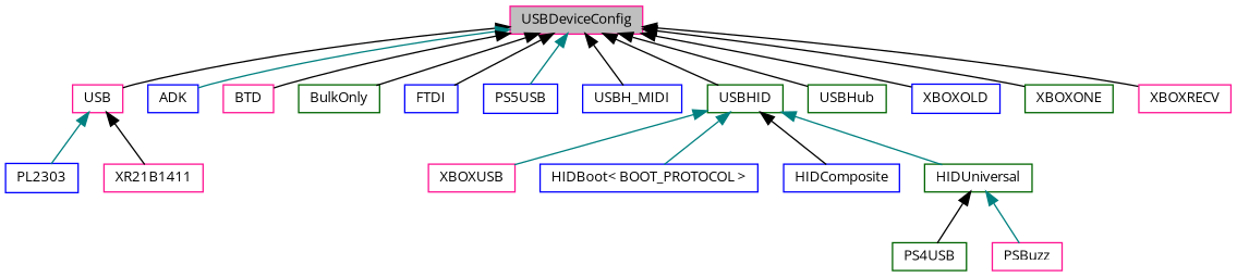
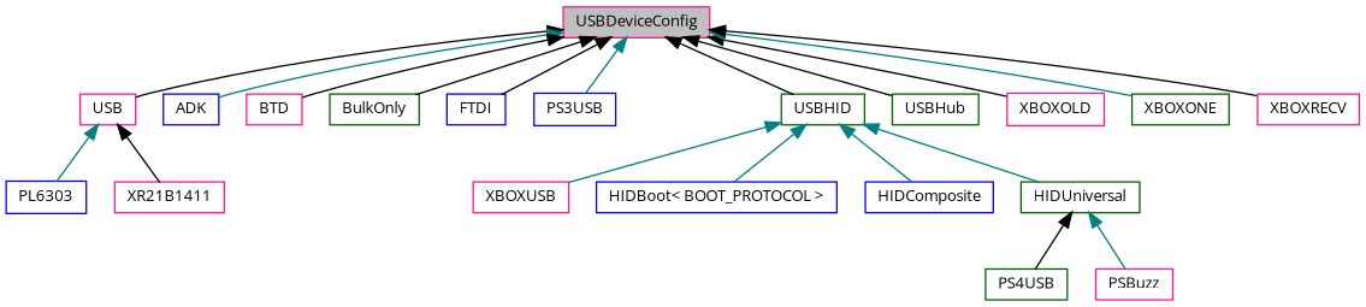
  digraph {
    fontname="Open Sans"
    node [color=blue fillcolor=white fontname="Open Sans" fontsize=10 shape=record style=filled]
    edge [color=black dir=back fontname="Open Sans" fontsize=10 labelfontname=Helvetica labelfontsize=10 style=solid]
    n1 [color=deeppink fillcolor=grey75 fontcolor=black height=0.2 label=USBDeviceConfig width=0.4]
    n2 [color=deeppink height=0.2 label=USB width=0.4]
    n3 [height=0.2 label=ADK width=0.4]
    n4 [color=deeppink height=0.2 label=BTD width=0.4]
    n5 [color=darkgreen height=0.2 label=BulkOnly width=0.4]
    n6 [height=0.2 label=FTDI width=0.4]
-   n7 [height=0.2 label=PS5USB width=0.4]
-   n8 [height=0.2 label=USBH_MIDI width=0.4]
+   n7 [height=0.2 label=PS3USB width=0.4]
    n9 [color=darkgreen height=0.2 label=USBHID width=0.4]
    n10 [color=darkgreen height=0.2 label=USBHub width=0.4]
-   n11 [height=0.2 label=XBOXOLD width=0.4]
+   n11 [color=deeppink height=0.2 label=XBOXOLD width=0.4]
    n12 [color=darkgreen height=0.2 label=XBOXONE width=0.4]
    n13 [color=deeppink height=0.2 label=XBOXRECV width=0.4]
-   n14 [height=0.2 label=PL2303 width=0.4]
+   n14 [height=0.2 label=PL6303 width=0.4]
    n15 [color=deeppink height=0.2 label=XR21B1411 width=0.4]
    n16 [color=deeppink height=0.2 label=XBOXUSB width=0.4]
    n17 [height=0.2 label="HIDBoot\< BOOT_PROTOCOL \>" width=0.4]
    n18 [height=0.2 label=HIDComposite width=0.4]
    n19 [color=darkgreen height=0.2 label=HIDUniversal width=0.4]
    n20 [color=darkgreen height=0.2 label=PS4USB width=0.4]
    n21 [color=deeppink height=0.2 label=PSBuzz width=0.4]
    n1 -> n2
    n1 -> n3 [color=teal]
    n1 -> n4
    n1 -> n5
    n1 -> n6
    n1 -> n7 [color=teal]
-   n1 -> n8
    n1 -> n9
    n1 -> n10
    n1 -> n11
-   n1 -> n12
+   n1 -> n12 [color=teal]
    n1 -> n13
    n2 -> n14 [color=teal]
    n2 -> n15
    n9 -> n16 [color=teal]
    n9 -> n17 [color=teal]
-   n9 -> n18
+   n9 -> n18 [color=teal]
    n9 -> n19 [color=teal]
    n19 -> n20
    n19 -> n21 [color=teal]
  }
